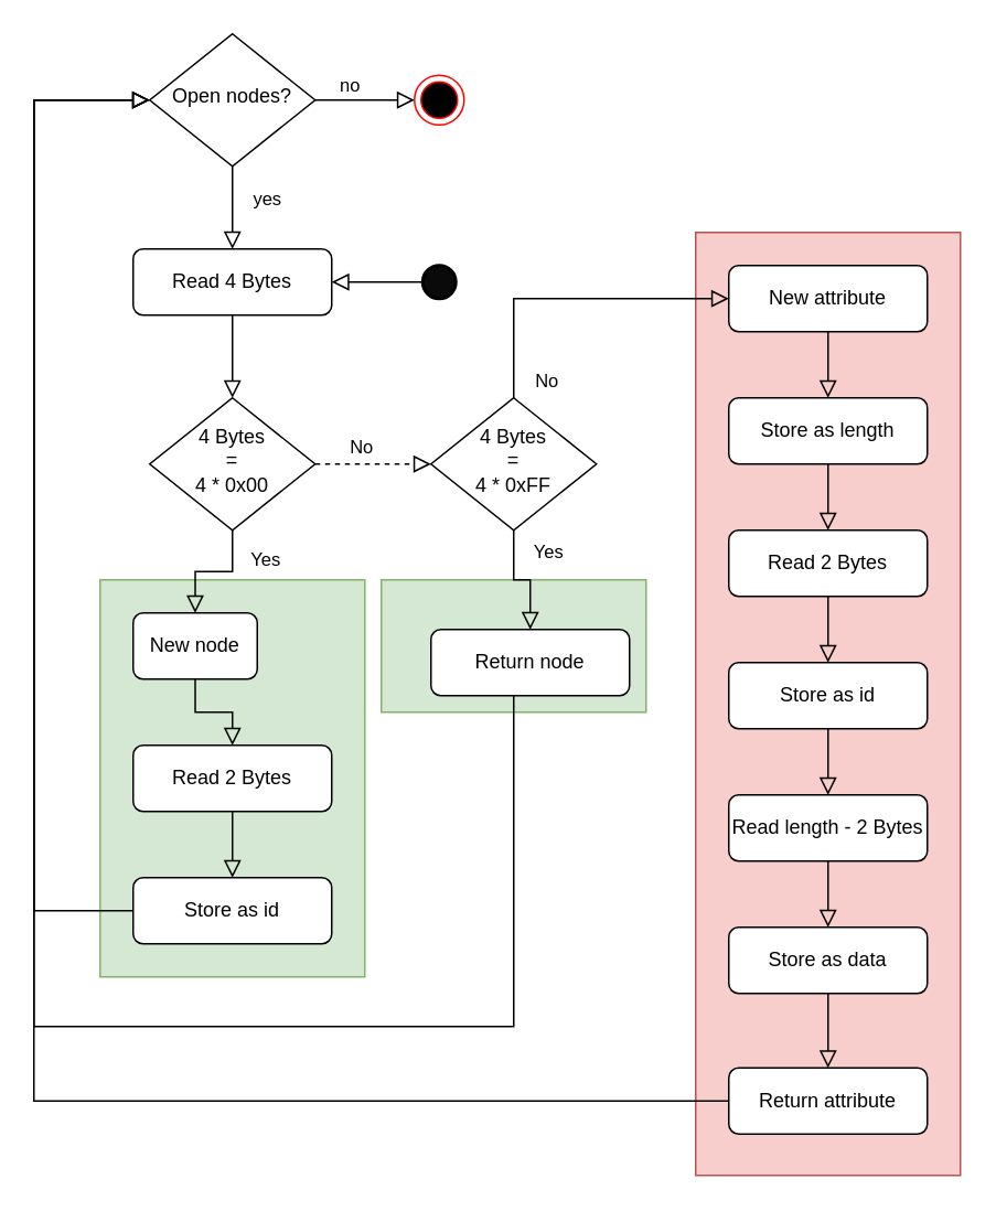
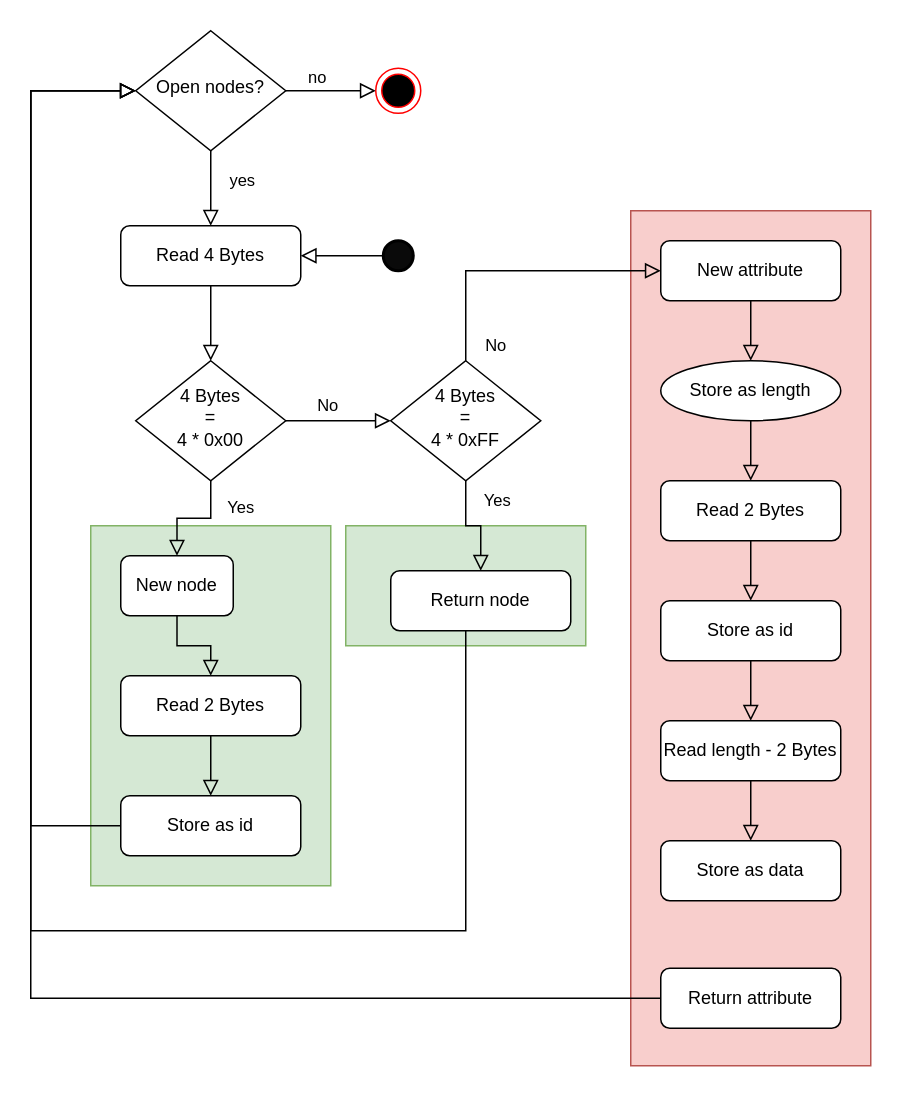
  <mxCell id="0" />
  <mxCell id="1" parent="0" />
  <mxCell id="2" value="" style="rounded=0;whiteSpace=wrap;html=1;fillColor=#d5e8d4;strokeColor=#82b366;" vertex="1" parent="1"><mxGeometry x="230" y="350" width="160" height="80" as="geometry" /></mxCell>
  <mxCell id="3" value="" style="rounded=0;whiteSpace=wrap;html=1;fillColor=#f8cecc;strokeColor=#b85450;" vertex="1" parent="1"><mxGeometry x="420" y="140" width="160" height="570" as="geometry" /></mxCell>
  <mxCell id="4" value="" style="rounded=0;whiteSpace=wrap;html=1;fillColor=#d5e8d4;strokeColor=#82b366;" vertex="1" parent="1"><mxGeometry x="60" y="350" width="160" height="240" as="geometry" /></mxCell>
  <mxCell id="5" value="" style="rounded=0;html=1;jettySize=auto;orthogonalLoop=1;fontSize=11;endArrow=block;endFill=0;endSize=8;strokeWidth=1;shadow=0;labelBackgroundColor=none;edgeStyle=orthogonalEdgeStyle;" parent="1" source="6" target="8" edge="1"><mxGeometry relative="1" as="geometry" /></mxCell>
  <mxCell id="6" value="Read 4 Bytes" style="rounded=1;whiteSpace=wrap;html=1;fontSize=12;glass=0;strokeWidth=1;shadow=0;" parent="1" vertex="1"><mxGeometry x="80" y="150" width="120" height="40" as="geometry" /></mxCell>
  <mxCell id="7" value="No" style="edgeStyle=orthogonalEdgeStyle;rounded=0;html=1;jettySize=auto;orthogonalLoop=1;fontSize=11;endArrow=block;endFill=0;endSize=8;strokeWidth=1;shadow=0;labelBackgroundColor=none;entryX=0;entryY=0.5;entryDx=0;entryDy=0;" parent="1" source="27" target="32" edge="1"><mxGeometry x="-0.895" y="-20" relative="1" as="geometry"><mxPoint as="offset" /><Array as="points"><mxPoint x="310" y="180" /></Array></mxGeometry></mxCell>
  <mxCell id="8" value="4 Bytes&lt;br&gt;=&lt;br&gt;4 * 0x00" style="rhombus;whiteSpace=wrap;html=1;shadow=0;fontFamily=Helvetica;fontSize=12;align=center;strokeWidth=1;spacing=6;spacingTop=-4;" parent="1" vertex="1"><mxGeometry x="90" y="240" width="100" height="80" as="geometry" /></mxCell>
  <mxCell id="9" style="edgeStyle=orthogonalEdgeStyle;rounded=0;orthogonalLoop=1;jettySize=auto;html=1;entryX=0.5;entryY=0;entryDx=0;entryDy=0;endArrow=block;endFill=0;endSize=8;" edge="1" parent="1" source="10" target="16"><mxGeometry relative="1" as="geometry" /></mxCell>
- <mxCell id="10" value="Store as length" style="rounded=1;whiteSpace=wrap;html=1;fontSize=12;glass=0;strokeWidth=1;shadow=0;" parent="1" vertex="1"><mxGeometry x="440" y="240" width="120" height="40" as="geometry" /></mxCell>
+ <mxCell id="10" value="Store as length" style="ellipse;whiteSpace=wrap;html=1;fontSize=12;glass=0;strokeWidth=1;shadow=0;" parent="1" vertex="1"><mxGeometry x="440" y="240" width="120" height="40" as="geometry" /></mxCell>
  <mxCell id="11" style="edgeStyle=orthogonalEdgeStyle;rounded=0;orthogonalLoop=1;jettySize=auto;html=1;entryX=0.5;entryY=0;entryDx=0;entryDy=0;endArrow=block;endFill=0;endSize=8;" edge="1" parent="1" source="12" target="14"><mxGeometry relative="1" as="geometry" /></mxCell>
  <mxCell id="12" value="Read 2 Bytes" style="rounded=1;whiteSpace=wrap;html=1;fontSize=12;glass=0;strokeWidth=1;shadow=0;" vertex="1" parent="1"><mxGeometry x="80" y="450" width="120" height="40" as="geometry" /></mxCell>
  <mxCell id="13" style="edgeStyle=orthogonalEdgeStyle;rounded=0;orthogonalLoop=1;jettySize=auto;html=1;entryX=0;entryY=0.5;entryDx=0;entryDy=0;endArrow=block;endFill=0;endSize=8;" edge="1" parent="1" source="14" target="40"><mxGeometry relative="1" as="geometry"><Array as="points"><mxPoint x="20" y="550" /><mxPoint x="20" y="60" /></Array></mxGeometry></mxCell>
  <mxCell id="14" value="Store as id" style="rounded=1;whiteSpace=wrap;html=1;fontSize=12;glass=0;strokeWidth=1;shadow=0;" vertex="1" parent="1"><mxGeometry x="80" y="530" width="120" height="40" as="geometry" /></mxCell>
  <mxCell id="15" style="edgeStyle=orthogonalEdgeStyle;rounded=0;orthogonalLoop=1;jettySize=auto;html=1;entryX=0.5;entryY=0;entryDx=0;entryDy=0;endArrow=block;endFill=0;endSize=8;" edge="1" parent="1" source="16" target="18"><mxGeometry relative="1" as="geometry" /></mxCell>
  <mxCell id="16" value="Read 2 Bytes" style="rounded=1;whiteSpace=wrap;html=1;fontSize=12;glass=0;strokeWidth=1;shadow=0;" vertex="1" parent="1"><mxGeometry x="440" y="320" width="120" height="40" as="geometry" /></mxCell>
  <mxCell id="17" style="edgeStyle=orthogonalEdgeStyle;rounded=0;orthogonalLoop=1;jettySize=auto;html=1;entryX=0.5;entryY=0;entryDx=0;entryDy=0;endArrow=block;endFill=0;endSize=8;" edge="1" parent="1" source="18" target="20"><mxGeometry relative="1" as="geometry" /></mxCell>
  <mxCell id="18" value="Store as id" style="rounded=1;whiteSpace=wrap;html=1;fontSize=12;glass=0;strokeWidth=1;shadow=0;" vertex="1" parent="1"><mxGeometry x="440" y="400" width="120" height="40" as="geometry" /></mxCell>
  <mxCell id="19" style="edgeStyle=orthogonalEdgeStyle;rounded=0;orthogonalLoop=1;jettySize=auto;html=1;entryX=0.5;entryY=0;entryDx=0;entryDy=0;endArrow=block;endFill=0;endSize=8;" edge="1" parent="1" source="20" target="22"><mxGeometry relative="1" as="geometry" /></mxCell>
  <mxCell id="20" value="Read length - 2 Bytes" style="rounded=1;whiteSpace=wrap;html=1;fontSize=12;glass=0;strokeWidth=1;shadow=0;" vertex="1" parent="1"><mxGeometry x="440" y="480" width="120" height="40" as="geometry" /></mxCell>
- <mxCell id="21" style="edgeStyle=orthogonalEdgeStyle;rounded=0;orthogonalLoop=1;jettySize=auto;html=1;entryX=0.5;entryY=0;entryDx=0;entryDy=0;endArrow=block;endFill=0;endSize=8;" edge="1" parent="1" source="22" target="24"><mxGeometry relative="1" as="geometry" /></mxCell>
  <mxCell id="22" value="Store as data" style="rounded=1;whiteSpace=wrap;html=1;fontSize=12;glass=0;strokeWidth=1;shadow=0;" vertex="1" parent="1"><mxGeometry x="440" y="560" width="120" height="40" as="geometry" /></mxCell>
  <mxCell id="23" style="edgeStyle=orthogonalEdgeStyle;rounded=0;orthogonalLoop=1;jettySize=auto;html=1;endArrow=block;endFill=0;endSize=8;entryX=0;entryY=0.5;entryDx=0;entryDy=0;" edge="1" parent="1" source="24" target="40"><mxGeometry relative="1" as="geometry"><mxPoint x="80" y="170" as="targetPoint" /><Array as="points"><mxPoint x="20" y="665" /><mxPoint x="20" y="60" /></Array></mxGeometry></mxCell>
  <mxCell id="24" value="Return attribute" style="rounded=1;whiteSpace=wrap;html=1;fontSize=12;glass=0;strokeWidth=1;shadow=0;" vertex="1" parent="1"><mxGeometry x="440" y="645" width="120" height="40" as="geometry" /></mxCell>
  <mxCell id="25" style="edgeStyle=orthogonalEdgeStyle;rounded=0;orthogonalLoop=1;jettySize=auto;html=1;entryX=0.5;entryY=0;entryDx=0;entryDy=0;endArrow=block;endFill=0;endSize=8;" edge="1" parent="1" source="27" target="30"><mxGeometry relative="1" as="geometry" /></mxCell>
  <mxCell id="26" value="Yes" style="edgeLabel;html=1;align=center;verticalAlign=middle;resizable=0;points=[];" vertex="1" connectable="0" parent="25"><mxGeometry x="-0.76" relative="1" as="geometry"><mxPoint x="20" y="4" as="offset" /></mxGeometry></mxCell>
  <mxCell id="27" value="4 Bytes&lt;br&gt;=&lt;br&gt;4 * 0xFF" style="rhombus;whiteSpace=wrap;html=1;shadow=0;fontFamily=Helvetica;fontSize=12;align=center;strokeWidth=1;spacing=6;spacingTop=-4;" vertex="1" parent="1"><mxGeometry x="260" y="240" width="100" height="80" as="geometry" /></mxCell>
- <mxCell id="28" value="No" style="edgeStyle=orthogonalEdgeStyle;rounded=0;html=1;jettySize=auto;orthogonalLoop=1;fontSize=11;endArrow=block;endFill=0;endSize=8;strokeWidth=1;shadow=0;labelBackgroundColor=none;dashed=1;" edge="1" parent="1" source="8" target="27"><mxGeometry x="-0.2" y="10" relative="1" as="geometry"><mxPoint as="offset" /><mxPoint x="190" y="280" as="sourcePoint" /><mxPoint x="440" y="280" as="targetPoint" /></mxGeometry></mxCell>
+ <mxCell id="28" value="No" style="edgeStyle=orthogonalEdgeStyle;rounded=0;html=1;jettySize=auto;orthogonalLoop=1;fontSize=11;endArrow=block;endFill=0;endSize=8;strokeWidth=1;shadow=0;labelBackgroundColor=none;" edge="1" parent="1" source="8" target="27"><mxGeometry x="-0.2" y="10" relative="1" as="geometry"><mxPoint as="offset" /><mxPoint x="190" y="280" as="sourcePoint" /><mxPoint x="440" y="280" as="targetPoint" /></mxGeometry></mxCell>
  <mxCell id="29" style="edgeStyle=orthogonalEdgeStyle;rounded=0;orthogonalLoop=1;jettySize=auto;html=1;endArrow=block;endFill=0;endSize=8;entryX=0;entryY=0.5;entryDx=0;entryDy=0;" edge="1" parent="1" source="30" target="40"><mxGeometry relative="1" as="geometry"><mxPoint x="80" y="170" as="targetPoint" /><Array as="points"><mxPoint x="310" y="620" /><mxPoint x="20" y="620" /><mxPoint x="20" y="60" /></Array></mxGeometry></mxCell>
  <mxCell id="30" value="Return node" style="rounded=1;whiteSpace=wrap;html=1;fontSize=12;glass=0;strokeWidth=1;shadow=0;" vertex="1" parent="1"><mxGeometry x="260" y="380" width="120" height="40" as="geometry" /></mxCell>
  <mxCell id="31" style="edgeStyle=orthogonalEdgeStyle;rounded=0;orthogonalLoop=1;jettySize=auto;html=1;entryX=0.5;entryY=0;entryDx=0;entryDy=0;endArrow=block;endFill=0;endSize=8;" edge="1" parent="1" source="32" target="10"><mxGeometry relative="1" as="geometry" /></mxCell>
  <mxCell id="32" value="New attribute" style="rounded=1;whiteSpace=wrap;html=1;fontSize=12;glass=0;strokeWidth=1;shadow=0;" vertex="1" parent="1"><mxGeometry x="440" y="160" width="120" height="40" as="geometry" /></mxCell>
  <mxCell id="33" style="edgeStyle=orthogonalEdgeStyle;rounded=0;orthogonalLoop=1;jettySize=auto;html=1;entryX=0.5;entryY=0;entryDx=0;entryDy=0;endArrow=block;endFill=0;endSize=8;" edge="1" parent="1" source="34" target="12"><mxGeometry relative="1" as="geometry" /></mxCell>
  <mxCell id="34" value="New node" style="rounded=1;whiteSpace=wrap;html=1;fontSize=12;glass=0;strokeWidth=1;shadow=0;" vertex="1" parent="1"><mxGeometry x="80" y="370" width="75" height="40" as="geometry" /></mxCell>
  <mxCell id="35" value="Yes" style="rounded=0;html=1;jettySize=auto;orthogonalLoop=1;fontSize=11;endArrow=block;endFill=0;endSize=8;strokeWidth=1;shadow=0;labelBackgroundColor=none;edgeStyle=orthogonalEdgeStyle;entryX=0.5;entryY=0;entryDx=0;entryDy=0;" edge="1" parent="1" source="8" target="34"><mxGeometry x="-0.5" y="20" relative="1" as="geometry"><mxPoint as="offset" /><mxPoint x="140" y="320" as="sourcePoint" /><mxPoint x="140" y="460" as="targetPoint" /></mxGeometry></mxCell>
  <mxCell id="36" style="edgeStyle=orthogonalEdgeStyle;rounded=0;orthogonalLoop=1;jettySize=auto;html=1;entryX=0.5;entryY=0;entryDx=0;entryDy=0;endArrow=block;endFill=0;endSize=8;" edge="1" parent="1" source="40" target="6"><mxGeometry relative="1" as="geometry" /></mxCell>
  <mxCell id="37" value="yes" style="edgeLabel;html=1;align=center;verticalAlign=middle;resizable=0;points=[];" vertex="1" connectable="0" parent="36"><mxGeometry x="-0.257" y="-1" relative="1" as="geometry"><mxPoint x="21" as="offset" /></mxGeometry></mxCell>
  <mxCell id="38" style="edgeStyle=orthogonalEdgeStyle;rounded=0;orthogonalLoop=1;jettySize=auto;html=1;endArrow=block;endFill=0;endSize=8;" edge="1" parent="1" source="40"><mxGeometry relative="1" as="geometry"><mxPoint x="250" y="60" as="targetPoint" /></mxGeometry></mxCell>
  <mxCell id="39" value="no" style="edgeLabel;html=1;align=center;verticalAlign=middle;resizable=0;points=[];" vertex="1" connectable="0" parent="38"><mxGeometry x="-0.338" y="-1" relative="1" as="geometry"><mxPoint y="-11" as="offset" /></mxGeometry></mxCell>
  <mxCell id="40" value="Open nodes?" style="rhombus;whiteSpace=wrap;html=1;shadow=0;fontFamily=Helvetica;fontSize=12;align=center;strokeWidth=1;spacing=6;spacingTop=-4;" vertex="1" parent="1"><mxGeometry x="90" y="20" width="100" height="80" as="geometry" /></mxCell>
  <mxCell id="41" value="" style="ellipse;html=1;shape=endState;fillColor=#000000;strokeColor=#ff0000;" vertex="1" parent="1"><mxGeometry x="250" y="45" width="30" height="30" as="geometry" /></mxCell>
  <mxCell id="42" style="edgeStyle=orthogonalEdgeStyle;rounded=0;orthogonalLoop=1;jettySize=auto;html=1;entryX=1;entryY=0.5;entryDx=0;entryDy=0;endArrow=block;endFill=0;endSize=8;" edge="1" parent="1" source="43" target="6"><mxGeometry relative="1" as="geometry" /></mxCell>
  <mxCell id="43" value="" style="strokeWidth=2;html=1;shape=mxgraph.flowchart.start_2;whiteSpace=wrap;fillColor=#0A0A0A;" vertex="1" parent="1"><mxGeometry x="255" y="160" width="20" height="20" as="geometry" /></mxCell>
